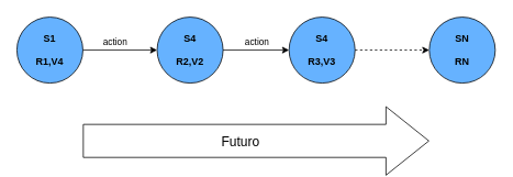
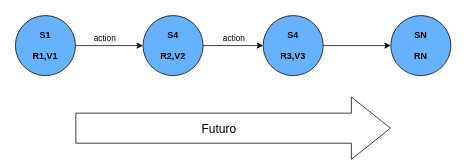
  <mxCell id="0" />
  <mxCell id="1" parent="0" />
- <mxCell id="2" value="&lt;b&gt;S1&lt;br&gt;&lt;br&gt;R1,V4&lt;/b&gt;" style="ellipse;whiteSpace=wrap;html=1;aspect=fixed;fillColor=#66B2FF;" parent="1" vertex="1"><mxGeometry x="20" y="20" width="80" height="80" as="geometry" /></mxCell>
+ <mxCell id="2" value="&lt;b&gt;S1&lt;br&gt;&lt;br&gt;R1,V1&lt;/b&gt;" style="ellipse;whiteSpace=wrap;html=1;aspect=fixed;fillColor=#66B2FF;" parent="1" vertex="1"><mxGeometry x="20" y="20" width="80" height="80" as="geometry" /></mxCell>
  <mxCell id="3" value="&lt;b&gt;S4&lt;br&gt;&lt;br&gt;R2,V2&lt;/b&gt;" style="ellipse;whiteSpace=wrap;html=1;aspect=fixed;fillColor=#66B2FF;" parent="1" vertex="1"><mxGeometry x="190" y="20" width="80" height="80" as="geometry" /></mxCell>
  <mxCell id="4" value="&lt;b&gt;S4&lt;br&gt;&lt;br&gt;R3,V3&lt;/b&gt;" style="ellipse;whiteSpace=wrap;html=1;aspect=fixed;fillColor=#66B2FF;" parent="1" vertex="1"><mxGeometry x="350" y="20" width="80" height="80" as="geometry" /></mxCell>
  <mxCell id="5" value="&lt;b&gt;SN&lt;br&gt;&lt;br&gt;RN&lt;/b&gt;" style="ellipse;whiteSpace=wrap;html=1;aspect=fixed;fillColor=#66B2FF;" parent="1" vertex="1"><mxGeometry x="520" y="20" width="80" height="80" as="geometry" /></mxCell>
  <mxCell id="6" value="" style="endArrow=classic;html=1;exitX=1;exitY=0.5;exitDx=0;exitDy=0;entryX=0;entryY=0.5;entryDx=0;entryDy=0;" parent="1" source="2" target="3" edge="1"><mxGeometry width="50" height="50" relative="1" as="geometry"><mxPoint x="170" y="230" as="sourcePoint" /><mxPoint x="220" y="180" as="targetPoint" /></mxGeometry></mxCell>
  <mxCell id="7" value="action" style="edgeLabel;html=1;align=center;verticalAlign=middle;resizable=0;points=[];" parent="6" vertex="1" connectable="0"><mxGeometry x="-0.156" relative="1" as="geometry"><mxPoint y="-10" as="offset" /></mxGeometry></mxCell>
  <mxCell id="8" value="" style="endArrow=classic;html=1;exitX=1;exitY=0.5;exitDx=0;exitDy=0;entryX=0;entryY=0.5;entryDx=0;entryDy=0;" parent="1" source="3" target="4" edge="1"><mxGeometry width="50" height="50" relative="1" as="geometry"><mxPoint x="110" y="70" as="sourcePoint" /><mxPoint x="200" y="70" as="targetPoint" /></mxGeometry></mxCell>
  <mxCell id="9" value="action" style="edgeLabel;html=1;align=center;verticalAlign=middle;resizable=0;points=[];" parent="8" vertex="1" connectable="0"><mxGeometry y="2" relative="1" as="geometry"><mxPoint y="-8" as="offset" /></mxGeometry></mxCell>
- <mxCell id="10" value="" style="endArrow=classic;html=1;exitX=1;exitY=0.5;exitDx=0;exitDy=0;entryX=0;entryY=0.5;entryDx=0;entryDy=0;dashed=1;" parent="1" source="4" target="5" edge="1"><mxGeometry width="50" height="50" relative="1" as="geometry"><mxPoint x="400" y="240" as="sourcePoint" /><mxPoint x="450" y="190" as="targetPoint" /></mxGeometry></mxCell>
+ <mxCell id="10" value="" style="endArrow=classic;html=1;exitX=1;exitY=0.5;exitDx=0;exitDy=0;entryX=0;entryY=0.5;entryDx=0;entryDy=0;dashed=0;" parent="1" source="4" target="5" edge="1"><mxGeometry width="50" height="50" relative="1" as="geometry"><mxPoint x="400" y="240" as="sourcePoint" /><mxPoint x="450" y="190" as="targetPoint" /></mxGeometry></mxCell>
  <mxCell id="11" value="" style="shape=flexArrow;endArrow=classic;html=1;rounded=0;endWidth=42;endSize=17;strokeWidth=1;startSize=35;sourcePerimeterSpacing=9;width=40;" edge="1" parent="1"><mxGeometry width="50" height="50" relative="1" as="geometry"><mxPoint x="100" y="170" as="sourcePoint" /><mxPoint x="520" y="170" as="targetPoint" /></mxGeometry></mxCell>
  <mxCell id="12" value="Futuro" style="edgeLabel;html=1;align=center;verticalAlign=middle;resizable=0;points=[];fontStyle=0;fontSize=16;labelBackgroundColor=none;" vertex="1" connectable="0" parent="11"><mxGeometry x="-0.208" y="2" relative="1" as="geometry"><mxPoint x="24" y="2" as="offset" /></mxGeometry></mxCell>
